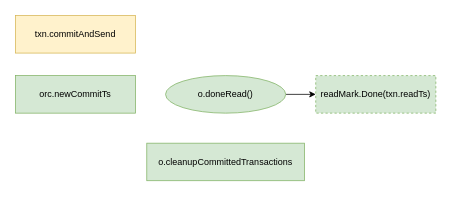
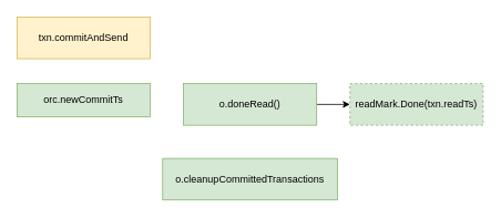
  <mxCell id="0" />
  <mxCell id="1" parent="0" />
  <mxCell id="2" value="txn.commitAndSend" style="rounded=0;whiteSpace=wrap;html=1;fillColor=#fff2cc;strokeColor=#d6b656;" vertex="1" parent="1"><mxGeometry x="20" y="20" width="160" height="50" as="geometry" /></mxCell>
- <mxCell id="3" value="orc.newCommitTs" style="rounded=0;whiteSpace=wrap;html=1;fillColor=#d5e8d4;strokeColor=#82b366;" vertex="1" parent="1"><mxGeometry x="20" y="100" width="160" height="50" as="geometry" /></mxCell>
+ <mxCell id="3" value="orc.newCommitTs" style="rounded=0;whiteSpace=wrap;html=1;fillColor=#d5e8d4;strokeColor=#82b366;" vertex="1" parent="1"><mxGeometry x="20" y="100" width="160" height="40" as="geometry" /></mxCell>
  <mxCell id="4" style="edgeStyle=orthogonalEdgeStyle;rounded=0;orthogonalLoop=1;jettySize=auto;html=1;entryX=0;entryY=0.5;entryDx=0;entryDy=0;" edge="1" parent="1" source="5" target="6"><mxGeometry relative="1" as="geometry" /></mxCell>
- <mxCell id="5" value="o.doneRead()" style="ellipse;whiteSpace=wrap;html=1;fillColor=#d5e8d4;strokeColor=#82b366;" vertex="1" parent="1"><mxGeometry x="220" y="100" width="160" height="50" as="geometry" /></mxCell>
+ <mxCell id="5" value="o.doneRead()" style="rounded=0;whiteSpace=wrap;html=1;fillColor=#d5e8d4;strokeColor=#82b366;" vertex="1" parent="1"><mxGeometry x="220" y="100" width="160" height="50" as="geometry" /></mxCell>
  <mxCell id="6" value="readMark.Done(txn.readTs)" style="rounded=0;whiteSpace=wrap;html=1;fillColor=#d5e8d4;strokeColor=#82b366;dashed=1;" vertex="1" parent="1"><mxGeometry x="420" y="100" width="160" height="50" as="geometry" /></mxCell>
  <mxCell id="7" value="o.cleanupCommittedTransactions" style="rounded=0;whiteSpace=wrap;html=1;fillColor=#d5e8d4;strokeColor=#82b366;" vertex="1" parent="1"><mxGeometry x="195" y="190" width="210" height="50" as="geometry" /></mxCell>
